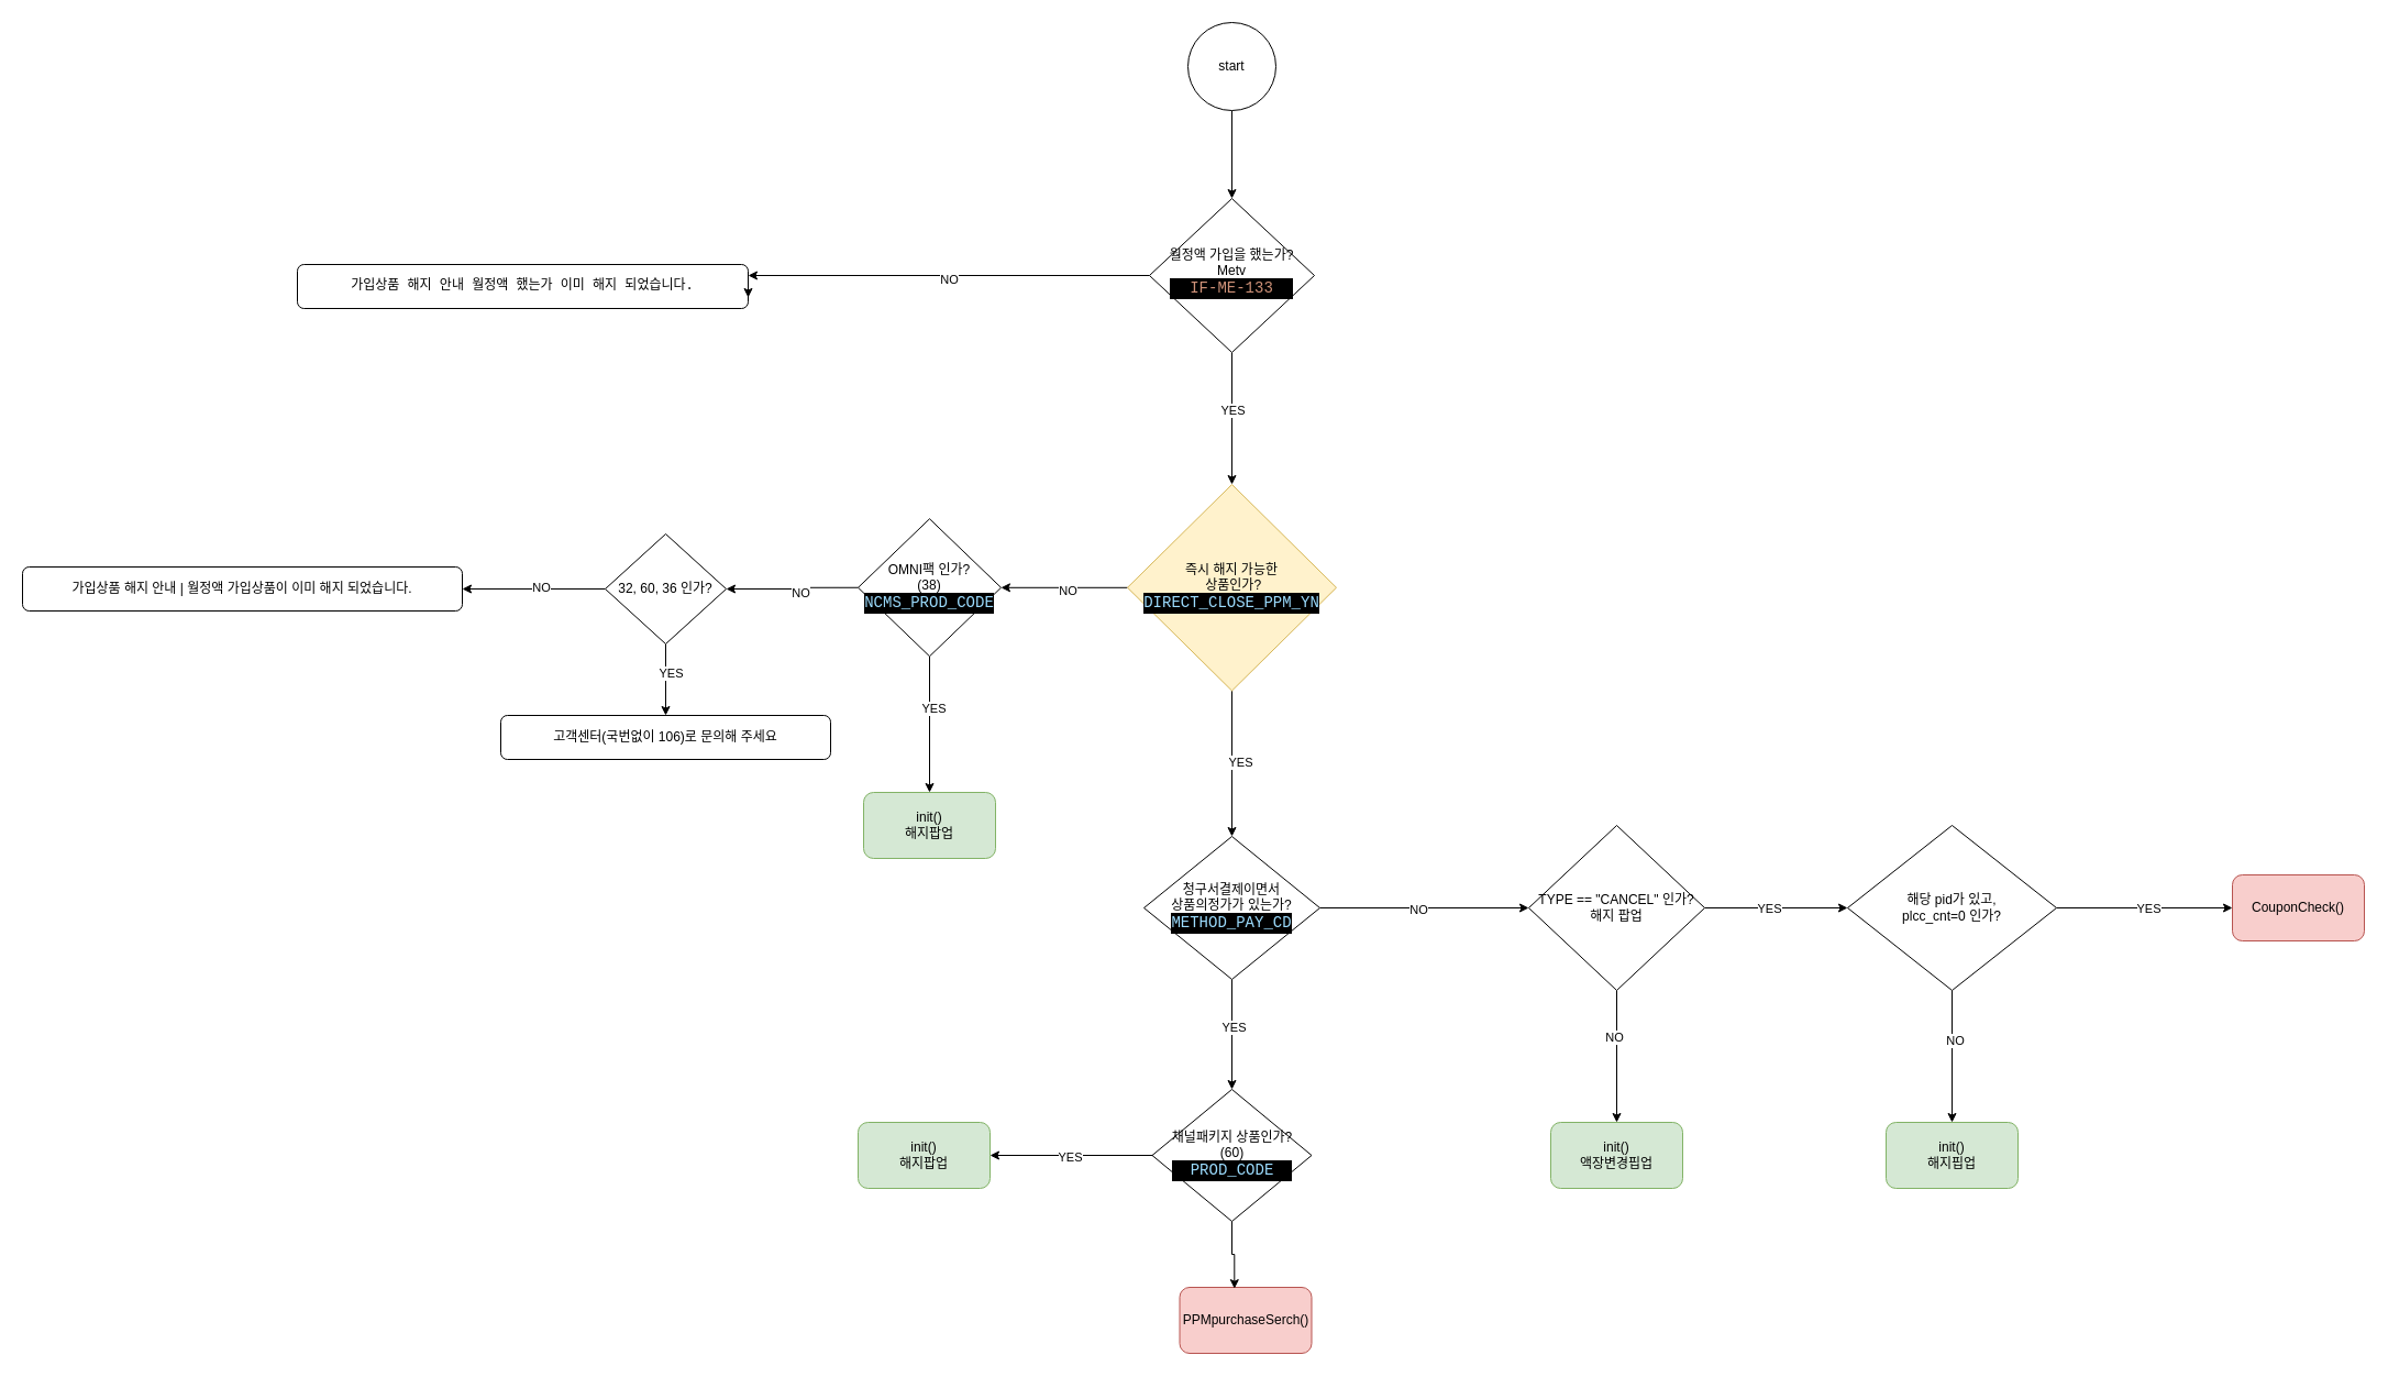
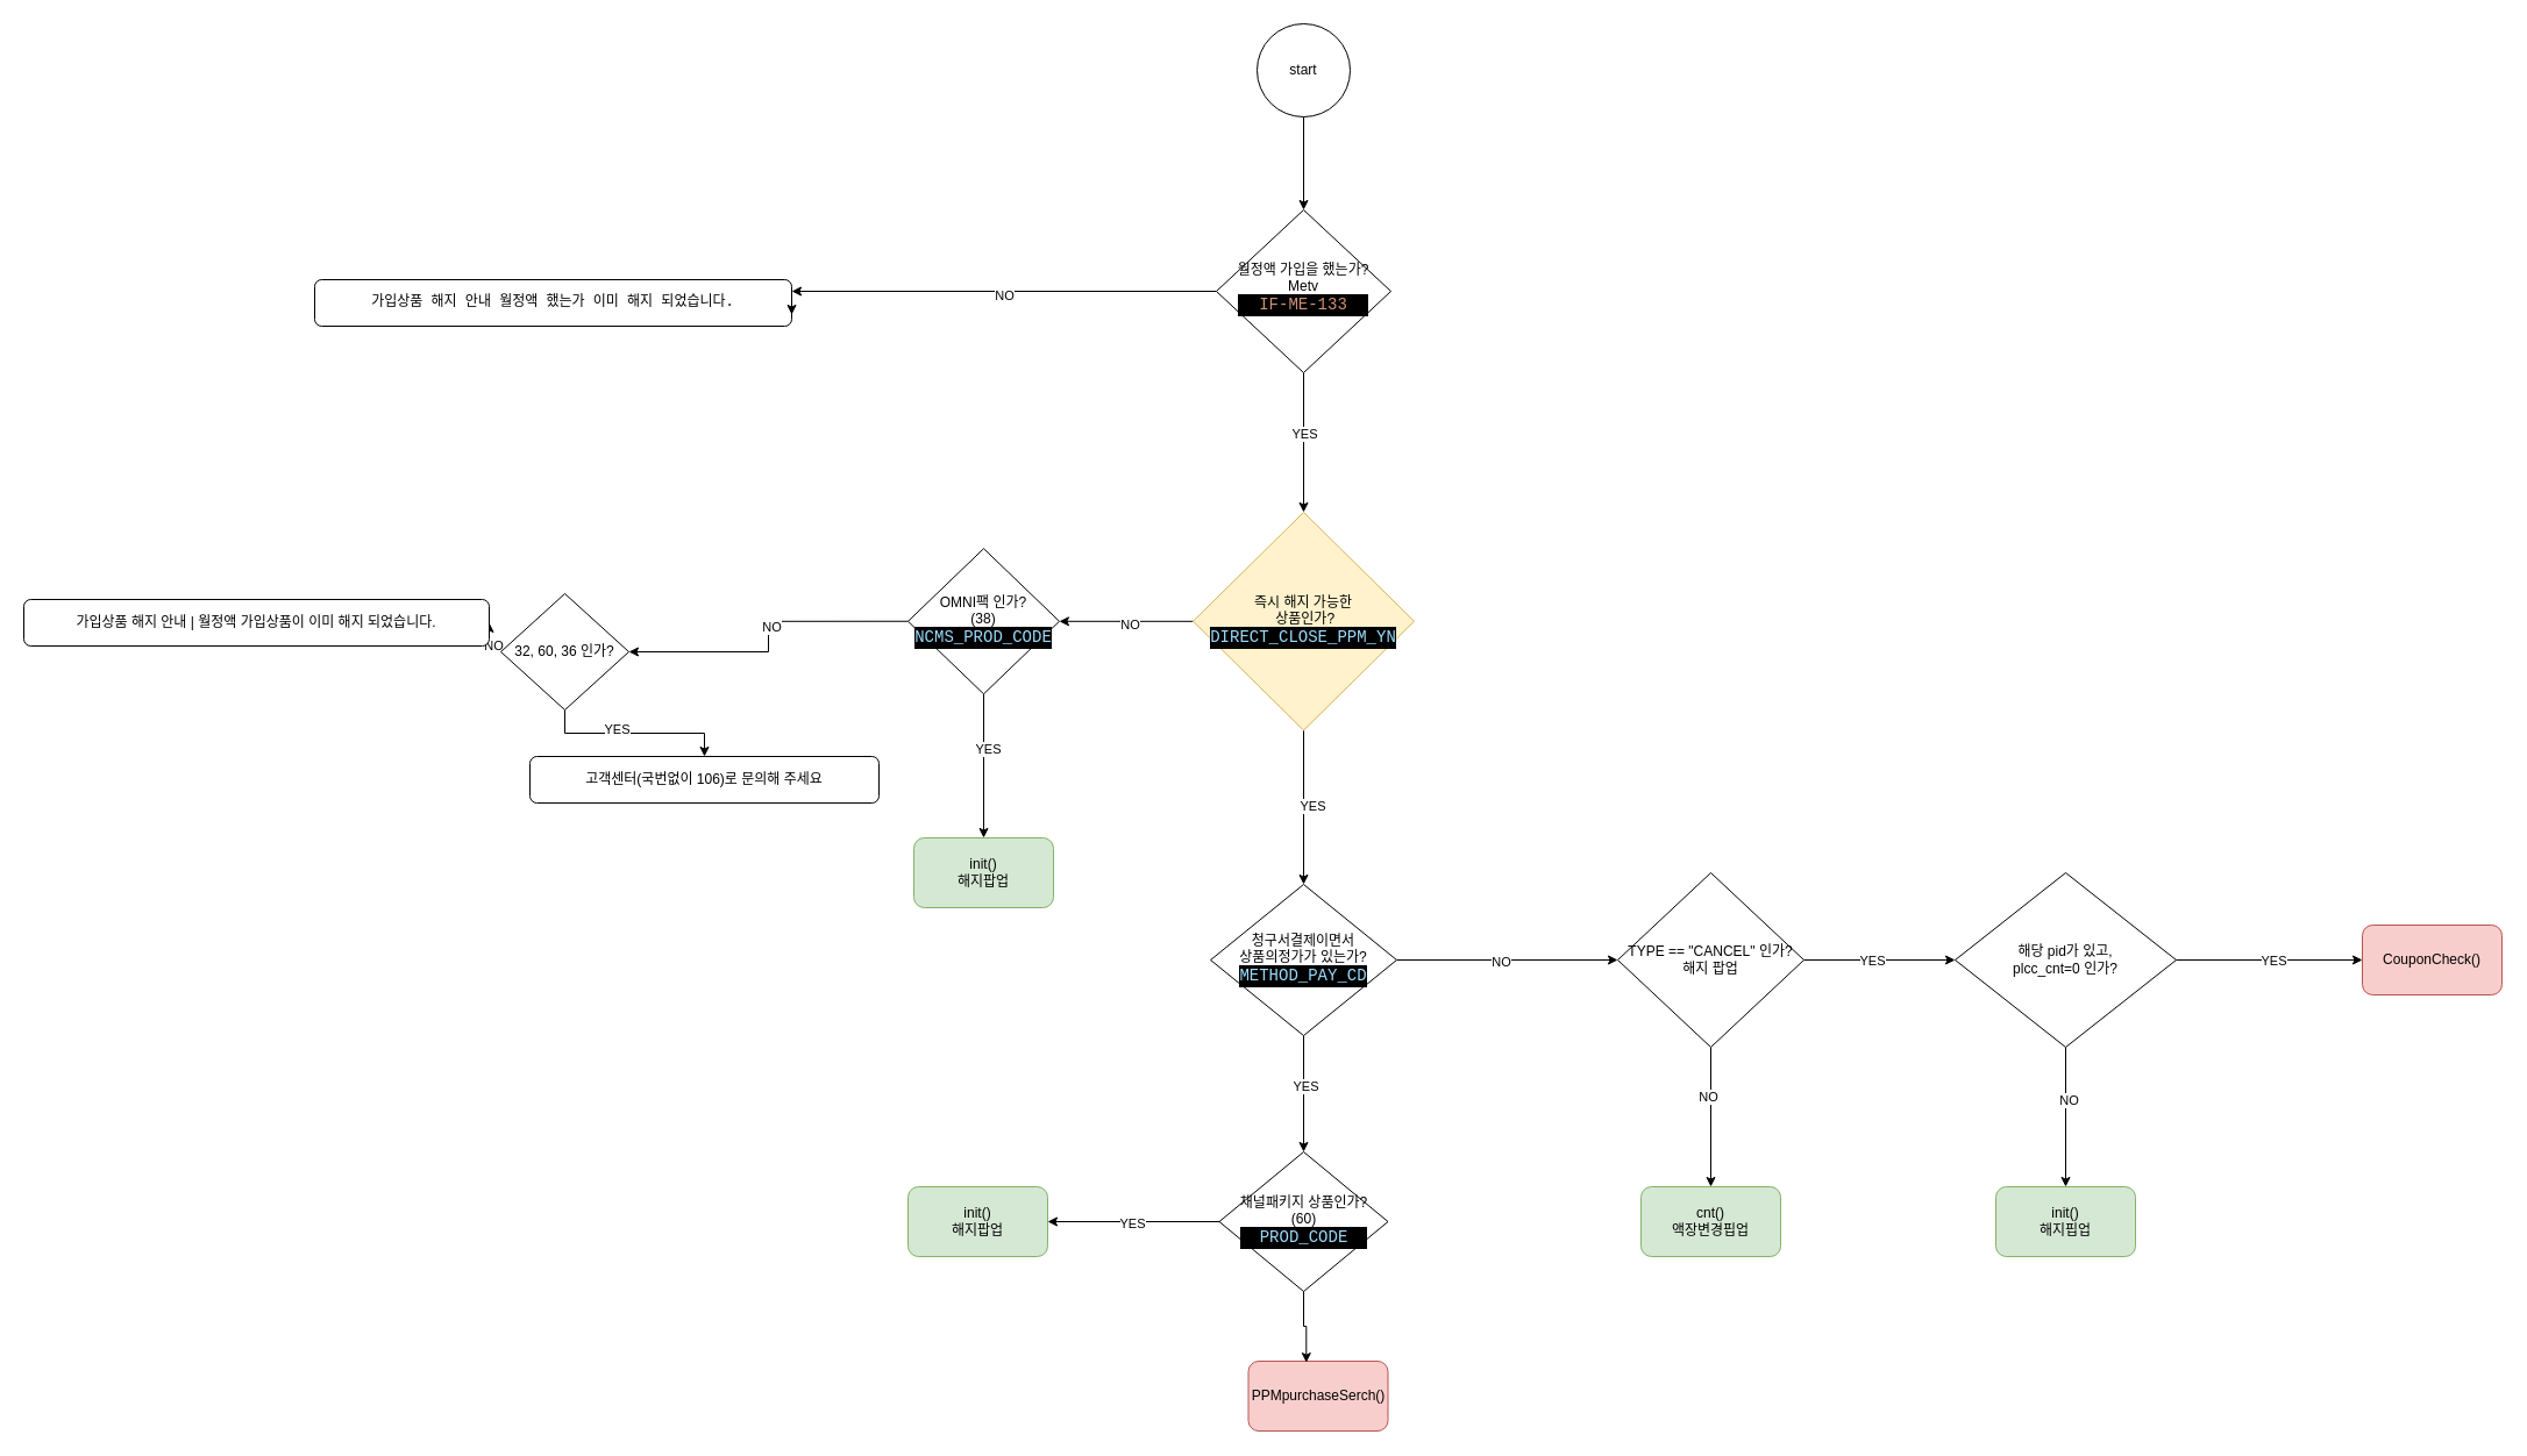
  <mxCell id="0" />
  <mxCell id="1" parent="0" />
  <mxCell id="2" value="" style="edgeStyle=orthogonalEdgeStyle;rounded=0;orthogonalLoop=1;jettySize=auto;html=1;" edge="1" parent="1" source="6" target="30"><mxGeometry relative="1" as="geometry" /></mxCell>
  <mxCell id="3" value="YES" style="edgeLabel;html=1;align=center;verticalAlign=middle;resizable=0;points=[];" vertex="1" connectable="0" parent="2"><mxGeometry x="-0.136" relative="1" as="geometry"><mxPoint as="offset" /></mxGeometry></mxCell>
  <mxCell id="4" style="edgeStyle=orthogonalEdgeStyle;rounded=0;orthogonalLoop=1;jettySize=auto;html=1;exitX=0;exitY=0.5;exitDx=0;exitDy=0;entryX=1;entryY=0.25;entryDx=0;entryDy=0;" edge="1" parent="1" source="6" target="7"><mxGeometry relative="1" as="geometry" /></mxCell>
  <mxCell id="5" value="NO" style="edgeLabel;html=1;align=center;verticalAlign=middle;resizable=0;points=[];" vertex="1" connectable="0" parent="4"><mxGeometry y="2" relative="1" as="geometry"><mxPoint y="1" as="offset" /></mxGeometry></mxCell>
  <mxCell id="6" value="월정액 가입을 했는가?&lt;div&gt;Metv&lt;br&gt;&lt;div style=&quot;color: rgb(255, 255, 255); background-color: rgb(0, 0, 0); font-family: Consolas, &amp;quot;Courier New&amp;quot;, monospace; font-size: 14px; line-height: 19px; white-space: pre;&quot;&gt;&lt;span data-sider-select-id=&quot;3ff3122e-546f-4008-aec2-ee8640f8562e&quot; style=&quot;color: #ce9178;&quot;&gt;IF-ME-133&lt;/span&gt;&lt;/div&gt;&lt;/div&gt;" style="rhombus;whiteSpace=wrap;html=1;shadow=0;fontFamily=Helvetica;fontSize=12;align=center;strokeWidth=1;spacing=6;spacingTop=-4;" parent="1" vertex="1"><mxGeometry x="1045" y="180" width="150" height="140" as="geometry" /></mxCell>
  <mxCell id="7" value="&lt;div style=&quot;font-family: Consolas, &amp;quot;Courier New&amp;quot;, monospace; line-height: 19px; white-space: pre;&quot;&gt;&lt;span data-sider-select-id=&quot;3a9e8c57-7919-4c72-9e58-0dd54533216e&quot; style=&quot;background-color: rgb(255, 255, 255);&quot;&gt;&lt;font data-sider-select-id=&quot;409cc1f5-d1f6-48aa-988a-203dff88dd08&quot; style=&quot;font-size: 12px;&quot;&gt;가입상품 해지 안내 월정액 했는가 이미 해지 되었습니다.&lt;/font&gt;&lt;/span&gt;&lt;/div&gt;" style="rounded=1;whiteSpace=wrap;html=1;fontSize=12;glass=0;strokeWidth=1;shadow=0;align=center;" parent="1" vertex="1"><mxGeometry x="270" y="240" width="410" height="40" as="geometry" /></mxCell>
  <mxCell id="8" style="edgeStyle=orthogonalEdgeStyle;rounded=0;orthogonalLoop=1;jettySize=auto;html=1;exitX=0.5;exitY=1;exitDx=0;exitDy=0;entryX=0.5;entryY=0;entryDx=0;entryDy=0;" edge="1" parent="1" source="9" target="6"><mxGeometry relative="1" as="geometry" /></mxCell>
  <mxCell id="9" value="start" style="ellipse;whiteSpace=wrap;html=1;aspect=fixed;" vertex="1" parent="1"><mxGeometry x="1080" y="20" width="80" height="80" as="geometry" /></mxCell>
  <mxCell id="10" style="edgeStyle=orthogonalEdgeStyle;rounded=0;orthogonalLoop=1;jettySize=auto;html=1;exitX=0;exitY=0.5;exitDx=0;exitDy=0;entryX=1;entryY=0.5;entryDx=0;entryDy=0;" edge="1" parent="1" source="14" target="17"><mxGeometry relative="1" as="geometry" /></mxCell>
  <mxCell id="11" value="NO" style="edgeLabel;html=1;align=center;verticalAlign=middle;resizable=0;points=[];" vertex="1" connectable="0" parent="10"><mxGeometry x="-0.081" y="-2" relative="1" as="geometry"><mxPoint x="1" as="offset" /></mxGeometry></mxCell>
  <mxCell id="12" style="edgeStyle=orthogonalEdgeStyle;rounded=0;orthogonalLoop=1;jettySize=auto;html=1;exitX=0.5;exitY=1;exitDx=0;exitDy=0;entryX=0.5;entryY=0;entryDx=0;entryDy=0;" edge="1" parent="1" source="14" target="16"><mxGeometry relative="1" as="geometry" /></mxCell>
  <mxCell id="13" value="YES" style="edgeLabel;html=1;align=center;verticalAlign=middle;resizable=0;points=[];" vertex="1" connectable="0" parent="12"><mxGeometry x="-0.2" y="4" relative="1" as="geometry"><mxPoint as="offset" /></mxGeometry></mxCell>
- <mxCell id="14" value="32, 60, 36 인가?" style="rhombus;whiteSpace=wrap;html=1;" vertex="1" parent="1"><mxGeometry x="550" y="485" width="110" height="100" as="geometry" /></mxCell>
+ <mxCell id="14" value="32, 60, 36 인가?" style="rhombus;whiteSpace=wrap;html=1;" vertex="1" parent="1"><mxGeometry x="430" y="510" width="110" height="100" as="geometry" /></mxCell>
  <mxCell id="15" value="init()&lt;br&gt;해지팝업" style="rounded=1;whiteSpace=wrap;html=1;fillColor=#d5e8d4;strokeColor=#82b366;" vertex="1" parent="1"><mxGeometry x="785" y="720" width="120" height="60" as="geometry" /></mxCell>
  <mxCell id="16" value="고객센터(국번없이 106)로 문의해 주세요" style="rounded=1;whiteSpace=wrap;html=1;" vertex="1" parent="1"><mxGeometry x="455" y="650" width="300" height="40" as="geometry" /></mxCell>
  <mxCell id="17" value="가입상품 해지 안내 | 월정액 가입상품이 이미 해지 되었습니다." style="rounded=1;whiteSpace=wrap;html=1;" vertex="1" parent="1"><mxGeometry x="20" y="515" width="400" height="40" as="geometry" /></mxCell>
  <mxCell id="18" value="" style="edgeStyle=orthogonalEdgeStyle;rounded=0;orthogonalLoop=1;jettySize=auto;html=1;" edge="1" parent="1" source="22" target="25"><mxGeometry relative="1" as="geometry" /></mxCell>
  <mxCell id="19" value="YES" style="edgeLabel;html=1;align=center;verticalAlign=middle;resizable=0;points=[];" vertex="1" connectable="0" parent="18"><mxGeometry x="-0.133" y="1" relative="1" as="geometry"><mxPoint as="offset" /></mxGeometry></mxCell>
  <mxCell id="20" style="edgeStyle=orthogonalEdgeStyle;rounded=0;orthogonalLoop=1;jettySize=auto;html=1;exitX=1;exitY=0.5;exitDx=0;exitDy=0;entryX=0;entryY=0.5;entryDx=0;entryDy=0;" edge="1" parent="1" source="22" target="41"><mxGeometry relative="1" as="geometry" /></mxCell>
  <mxCell id="21" value="NO" style="edgeLabel;html=1;align=center;verticalAlign=middle;resizable=0;points=[];" vertex="1" connectable="0" parent="20"><mxGeometry x="-0.066" y="-1" relative="1" as="geometry"><mxPoint as="offset" /></mxGeometry></mxCell>
  <mxCell id="22" value="청구서결제이면서 &lt;br&gt;상품의정가가 있는가?&lt;br&gt;&lt;div style=&quot;color: rgb(255, 255, 255); background-color: rgb(0, 0, 0); font-family: Consolas, &amp;quot;Courier New&amp;quot;, monospace; font-size: 14px; line-height: 19px; white-space: pre;&quot;&gt;&lt;span style=&quot;color: #9cdcfe;&quot;&gt;METHOD_PAY_CD&lt;/span&gt;&lt;/div&gt;" style="rhombus;whiteSpace=wrap;html=1;" vertex="1" parent="1"><mxGeometry x="1040" y="760" width="160" height="130" as="geometry" /></mxCell>
  <mxCell id="23" style="edgeStyle=orthogonalEdgeStyle;rounded=0;orthogonalLoop=1;jettySize=auto;html=1;exitX=0;exitY=0.5;exitDx=0;exitDy=0;entryX=1;entryY=0.5;entryDx=0;entryDy=0;" edge="1" parent="1" source="25" target="48"><mxGeometry relative="1" as="geometry" /></mxCell>
  <mxCell id="24" value="YES" style="edgeLabel;html=1;align=center;verticalAlign=middle;resizable=0;points=[];" vertex="1" connectable="0" parent="23"><mxGeometry x="0.014" y="1" relative="1" as="geometry"><mxPoint as="offset" /></mxGeometry></mxCell>
  <mxCell id="25" value="채널패키지 상품인가?&lt;br&gt;(60)&lt;br&gt;&lt;div style=&quot;color: rgb(255, 255, 255); background-color: rgb(0, 0, 0); font-family: Consolas, &amp;quot;Courier New&amp;quot;, monospace; font-size: 14px; line-height: 19px; white-space: pre;&quot;&gt;&lt;span style=&quot;color: #9cdcfe;&quot;&gt;PROD_CODE&lt;/span&gt;&lt;/div&gt;" style="rhombus;whiteSpace=wrap;html=1;" vertex="1" parent="1"><mxGeometry x="1047.5" y="990" width="145" height="120" as="geometry" /></mxCell>
  <mxCell id="26" value="" style="edgeStyle=orthogonalEdgeStyle;rounded=0;orthogonalLoop=1;jettySize=auto;html=1;" edge="1" parent="1" source="30" target="22"><mxGeometry relative="1" as="geometry" /></mxCell>
  <mxCell id="27" value="YES" style="edgeLabel;html=1;align=center;verticalAlign=middle;resizable=0;points=[];" vertex="1" connectable="0" parent="26"><mxGeometry x="0.001" y="7" relative="1" as="geometry"><mxPoint y="-1" as="offset" /></mxGeometry></mxCell>
  <mxCell id="28" value="" style="edgeStyle=orthogonalEdgeStyle;rounded=0;orthogonalLoop=1;jettySize=auto;html=1;" edge="1" parent="1" source="30" target="35"><mxGeometry relative="1" as="geometry" /></mxCell>
  <mxCell id="29" value="NO" style="edgeLabel;html=1;align=center;verticalAlign=middle;resizable=0;points=[];" vertex="1" connectable="0" parent="28"><mxGeometry x="-0.026" y="3" relative="1" as="geometry"><mxPoint x="1" as="offset" /></mxGeometry></mxCell>
  <mxCell id="30" value="즉시 해지 가능한&lt;div&gt;&amp;nbsp;상품인가?&lt;br&gt;&lt;div style=&quot;color: rgb(255, 255, 255); background-color: rgb(0, 0, 0); font-family: Consolas, &amp;quot;Courier New&amp;quot;, monospace; font-size: 14px; line-height: 19px; white-space: pre;&quot;&gt;&lt;span style=&quot;color: #9cdcfe;&quot;&gt;DIRECT_CLOSE_PPM_YN&lt;/span&gt;&lt;/div&gt;&lt;/div&gt;" style="rhombus;whiteSpace=wrap;html=1;fillColor=#fff2cc;strokeColor=#d6b656;" vertex="1" parent="1"><mxGeometry x="1025" y="440" width="190" height="187.5" as="geometry" /></mxCell>
  <mxCell id="31" style="edgeStyle=orthogonalEdgeStyle;rounded=0;orthogonalLoop=1;jettySize=auto;html=1;exitX=0;exitY=0.5;exitDx=0;exitDy=0;entryX=1;entryY=0.5;entryDx=0;entryDy=0;" edge="1" parent="1" source="35" target="14"><mxGeometry relative="1" as="geometry" /></mxCell>
  <mxCell id="32" value="NO" style="edgeLabel;html=1;align=center;verticalAlign=middle;resizable=0;points=[];" vertex="1" connectable="0" parent="31"><mxGeometry x="-0.103" y="5" relative="1" as="geometry"><mxPoint x="1" as="offset" /></mxGeometry></mxCell>
  <mxCell id="33" style="edgeStyle=orthogonalEdgeStyle;rounded=0;orthogonalLoop=1;jettySize=auto;html=1;exitX=0.5;exitY=1;exitDx=0;exitDy=0;" edge="1" parent="1" source="35" target="15"><mxGeometry relative="1" as="geometry" /></mxCell>
  <mxCell id="34" value="YES" style="edgeLabel;html=1;align=center;verticalAlign=middle;resizable=0;points=[];" vertex="1" connectable="0" parent="33"><mxGeometry x="-0.264" y="3" relative="1" as="geometry"><mxPoint y="1" as="offset" /></mxGeometry></mxCell>
  <mxCell id="35" value="OMNI팩 인가?&lt;br&gt;(38)&lt;br&gt;&lt;div style=&quot;color: rgb(255, 255, 255); background-color: rgb(0, 0, 0); font-family: Consolas, &amp;quot;Courier New&amp;quot;, monospace; font-size: 14px; line-height: 19px; white-space: pre;&quot;&gt;&lt;span style=&quot;color: #9cdcfe;&quot;&gt;NCMS_PROD_CODE&lt;/span&gt;&lt;/div&gt;" style="rhombus;whiteSpace=wrap;html=1;" vertex="1" parent="1"><mxGeometry x="780" y="471.25" width="130" height="125" as="geometry" /></mxCell>
  <mxCell id="36" style="edgeStyle=orthogonalEdgeStyle;rounded=0;orthogonalLoop=1;jettySize=auto;html=1;exitX=1;exitY=0.5;exitDx=0;exitDy=0;entryX=1;entryY=0.75;entryDx=0;entryDy=0;" edge="1" parent="1" source="7" target="7"><mxGeometry relative="1" as="geometry" /></mxCell>
  <mxCell id="37" style="edgeStyle=orthogonalEdgeStyle;rounded=0;orthogonalLoop=1;jettySize=auto;html=1;exitX=0.5;exitY=1;exitDx=0;exitDy=0;entryX=0.5;entryY=0;entryDx=0;entryDy=0;" edge="1" parent="1" source="41" target="47"><mxGeometry relative="1" as="geometry" /></mxCell>
  <mxCell id="38" value="NO" style="edgeLabel;html=1;align=center;verticalAlign=middle;resizable=0;points=[];" vertex="1" connectable="0" parent="37"><mxGeometry x="-0.308" y="-3" relative="1" as="geometry"><mxPoint as="offset" /></mxGeometry></mxCell>
  <mxCell id="39" style="edgeStyle=orthogonalEdgeStyle;rounded=0;orthogonalLoop=1;jettySize=auto;html=1;exitX=1;exitY=0.5;exitDx=0;exitDy=0;entryX=0;entryY=0.5;entryDx=0;entryDy=0;" edge="1" parent="1" source="41" target="46"><mxGeometry relative="1" as="geometry" /></mxCell>
  <mxCell id="40" value="YES" style="edgeLabel;html=1;align=center;verticalAlign=middle;resizable=0;points=[];" vertex="1" connectable="0" parent="39"><mxGeometry x="-0.101" relative="1" as="geometry"><mxPoint as="offset" /></mxGeometry></mxCell>
  <mxCell id="41" value="TYPE == &quot;CANCEL&quot; 인가?&lt;br&gt;&amp;nbsp;해지 팝업&amp;nbsp;" style="rhombus;whiteSpace=wrap;html=1;" vertex="1" parent="1"><mxGeometry x="1390" y="750" width="160" height="150" as="geometry" /></mxCell>
  <mxCell id="42" style="edgeStyle=orthogonalEdgeStyle;rounded=0;orthogonalLoop=1;jettySize=auto;html=1;exitX=0.5;exitY=1;exitDx=0;exitDy=0;entryX=0.5;entryY=0;entryDx=0;entryDy=0;" edge="1" parent="1" source="46" target="49"><mxGeometry relative="1" as="geometry" /></mxCell>
  <mxCell id="43" value="NO" style="edgeLabel;html=1;align=center;verticalAlign=middle;resizable=0;points=[];" vertex="1" connectable="0" parent="42"><mxGeometry x="-0.246" y="2" relative="1" as="geometry"><mxPoint as="offset" /></mxGeometry></mxCell>
  <mxCell id="44" style="edgeStyle=orthogonalEdgeStyle;rounded=0;orthogonalLoop=1;jettySize=auto;html=1;exitX=1;exitY=0.5;exitDx=0;exitDy=0;entryX=0;entryY=0.5;entryDx=0;entryDy=0;" edge="1" parent="1" source="46" target="50"><mxGeometry relative="1" as="geometry" /></mxCell>
  <mxCell id="45" value="YES" style="edgeLabel;html=1;align=center;verticalAlign=middle;resizable=0;points=[];" vertex="1" connectable="0" parent="44"><mxGeometry x="0.034" relative="1" as="geometry"><mxPoint as="offset" /></mxGeometry></mxCell>
  <mxCell id="46" value="해당 pid가 있고,&lt;br&gt;plcc_cnt=0 인가?" style="rhombus;whiteSpace=wrap;html=1;" vertex="1" parent="1"><mxGeometry x="1680" y="750" width="190" height="150" as="geometry" /></mxCell>
- <mxCell id="47" value="init()&lt;br&gt;액장변경핍업" style="rounded=1;whiteSpace=wrap;html=1;fillColor=#d5e8d4;strokeColor=#82b366;" vertex="1" parent="1"><mxGeometry x="1410" y="1020" width="120" height="60" as="geometry" /></mxCell>
+ <mxCell id="47" value="cnt()&lt;br&gt;액장변경핍업" style="rounded=1;whiteSpace=wrap;html=1;fillColor=#d5e8d4;strokeColor=#82b366;" vertex="1" parent="1"><mxGeometry x="1410" y="1020" width="120" height="60" as="geometry" /></mxCell>
  <mxCell id="48" value="init()&lt;br&gt;해지팝업" style="rounded=1;whiteSpace=wrap;html=1;fillColor=#d5e8d4;strokeColor=#82b366;" vertex="1" parent="1"><mxGeometry x="780" y="1020" width="120" height="60" as="geometry" /></mxCell>
  <mxCell id="49" value="init()&lt;div&gt;해지핍업&lt;/div&gt;" style="rounded=1;whiteSpace=wrap;html=1;fillColor=#d5e8d4;strokeColor=#82b366;" vertex="1" parent="1"><mxGeometry x="1715" y="1020" width="120" height="60" as="geometry" /></mxCell>
  <mxCell id="50" value="CouponCheck()" style="rounded=1;whiteSpace=wrap;html=1;fillColor=#f8cecc;strokeColor=#b85450;" vertex="1" parent="1"><mxGeometry x="2030" y="795" width="120" height="60" as="geometry" /></mxCell>
  <mxCell id="51" value="PPMpurchaseSerch()" style="rounded=1;whiteSpace=wrap;html=1;fillColor=#f8cecc;strokeColor=#b85450;" vertex="1" parent="1"><mxGeometry x="1072.5" y="1170" width="120" height="60" as="geometry" /></mxCell>
  <mxCell id="52" style="edgeStyle=orthogonalEdgeStyle;rounded=0;orthogonalLoop=1;jettySize=auto;html=1;exitX=0.5;exitY=1;exitDx=0;exitDy=0;entryX=0.415;entryY=0.019;entryDx=0;entryDy=0;entryPerimeter=0;" edge="1" parent="1" source="25" target="51"><mxGeometry relative="1" as="geometry" /></mxCell>
